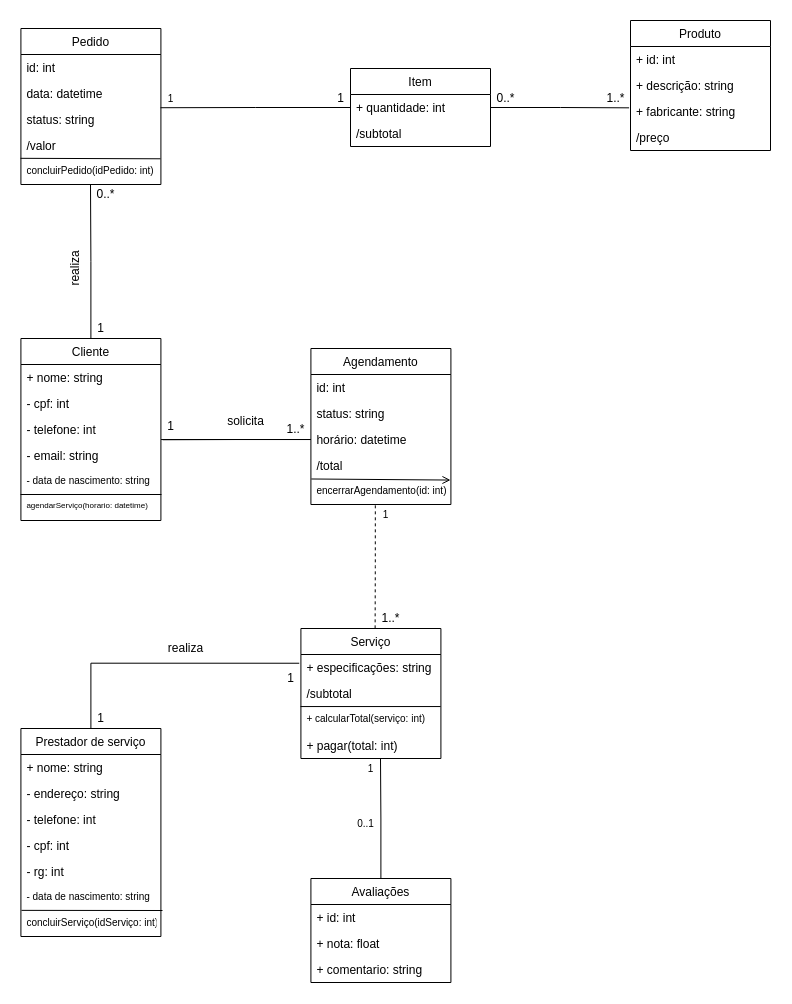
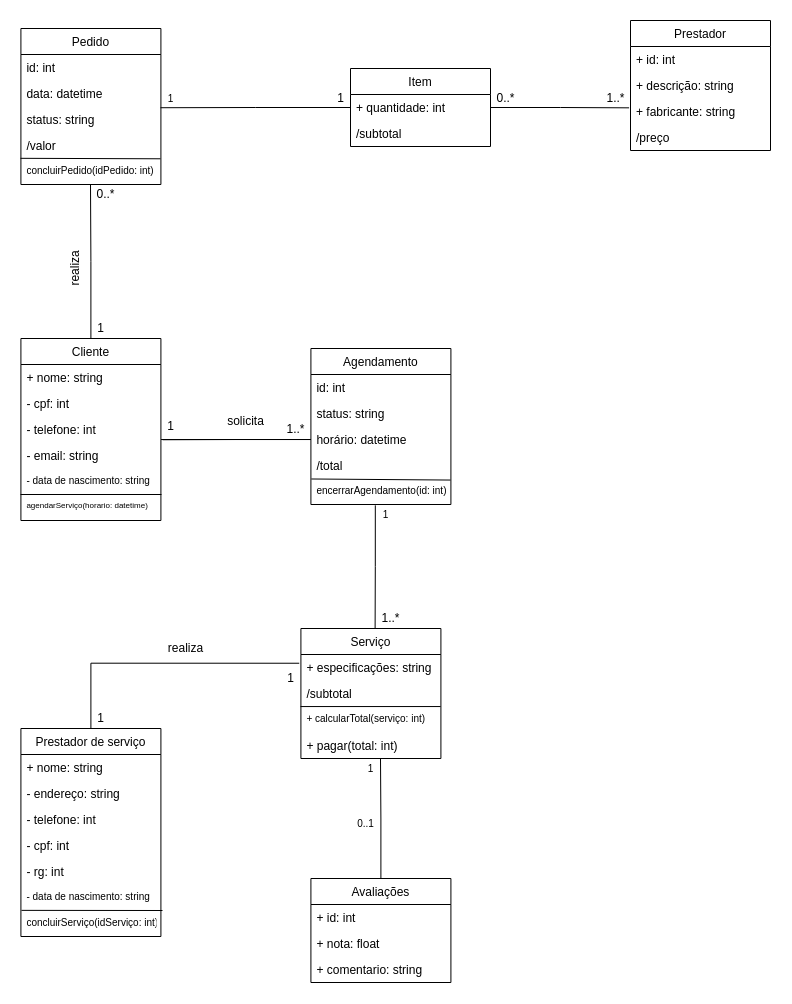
  <mxCell id="0" />
  <mxCell id="1" parent="0" />
  <mxCell id="2" style="edgeStyle=orthogonalEdgeStyle;rounded=0;jumpSize=6;orthogonalLoop=1;jettySize=auto;html=1;entryX=0.497;entryY=1.006;entryDx=0;entryDy=0;entryPerimeter=0;startArrow=none;startFill=0;endArrow=none;endFill=0;startSize=12;targetPerimeterSpacing=0;strokeWidth=1;" edge="1" parent="1" source="3" target="49"><mxGeometry relative="1" as="geometry" /></mxCell>
  <mxCell id="3" value="Cliente" style="swimlane;fontStyle=0;childLayout=stackLayout;horizontal=1;startSize=26;horizontalStack=0;resizeParent=1;resizeParentMax=0;resizeLast=0;collapsible=1;marginBottom=0;" vertex="1" parent="1"><mxGeometry x="20.42" y="338" width="140" height="182" as="geometry" /></mxCell>
  <mxCell id="4" value="+ nome: string" style="text;strokeColor=none;fillColor=none;align=left;verticalAlign=top;spacingLeft=4;spacingRight=4;overflow=hidden;rotatable=0;points=[[0,0.5],[1,0.5]];portConstraint=eastwest;" vertex="1" parent="3"><mxGeometry y="26" width="140" height="26" as="geometry" /></mxCell>
  <mxCell id="5" value="- cpf: int" style="text;strokeColor=none;fillColor=none;align=left;verticalAlign=top;spacingLeft=4;spacingRight=4;overflow=hidden;rotatable=0;points=[[0,0.5],[1,0.5]];portConstraint=eastwest;" vertex="1" parent="3"><mxGeometry y="52" width="140" height="26" as="geometry" /></mxCell>
  <mxCell id="6" value="- telefone: int" style="text;strokeColor=none;fillColor=none;align=left;verticalAlign=top;spacingLeft=4;spacingRight=4;overflow=hidden;rotatable=0;points=[[0,0.5],[1,0.5]];portConstraint=eastwest;" vertex="1" parent="3"><mxGeometry y="78" width="140" height="26" as="geometry" /></mxCell>
  <mxCell id="7" value="- email: string" style="text;strokeColor=none;fillColor=none;align=left;verticalAlign=top;spacingLeft=4;spacingRight=4;overflow=hidden;rotatable=0;points=[[0,0.5],[1,0.5]];portConstraint=eastwest;" vertex="1" parent="3"><mxGeometry y="104" width="140" height="26" as="geometry" /></mxCell>
  <mxCell id="8" value="- data de nascimento: string" style="text;strokeColor=none;fillColor=none;align=left;verticalAlign=top;spacingLeft=4;spacingRight=4;overflow=hidden;rotatable=0;points=[[0,0.5],[1,0.5]];portConstraint=eastwest;fontSize=10;" vertex="1" parent="3"><mxGeometry y="130" width="140" height="26" as="geometry" /></mxCell>
  <mxCell id="9" value="agendarServiço(horario: datetime)" style="text;strokeColor=none;fillColor=none;align=left;verticalAlign=top;spacingLeft=4;spacingRight=4;overflow=hidden;rotatable=0;points=[[0,0.5],[1,0.5]];portConstraint=eastwest;fontSize=8;" vertex="1" parent="3"><mxGeometry y="156" width="140" height="26" as="geometry" /></mxCell>
  <mxCell id="10" value="" style="endArrow=none;html=1;startSize=12;targetPerimeterSpacing=0;strokeWidth=1;entryX=1.004;entryY=1;entryDx=0;entryDy=0;entryPerimeter=0;exitX=-0.003;exitY=0;exitDx=0;exitDy=0;exitPerimeter=0;" edge="1" parent="3" source="9" target="8"><mxGeometry width="50" height="50" relative="1" as="geometry"><mxPoint x="-0.42" y="129.818" as="sourcePoint" /><mxPoint x="139.58" y="130.286" as="targetPoint" /></mxGeometry></mxCell>
  <mxCell id="11" style="edgeStyle=orthogonalEdgeStyle;rounded=0;jumpSize=6;orthogonalLoop=1;jettySize=auto;html=1;entryX=-0.012;entryY=0.336;entryDx=0;entryDy=0;entryPerimeter=0;startArrow=none;startFill=0;endArrow=none;endFill=0;startSize=12;targetPerimeterSpacing=0;strokeWidth=1;" edge="1" parent="1" source="12" target="22"><mxGeometry relative="1" as="geometry" /></mxCell>
  <mxCell id="12" value="Prestador de serviço" style="swimlane;fontStyle=0;childLayout=stackLayout;horizontal=1;startSize=26;horizontalStack=0;resizeParent=1;resizeParentMax=0;resizeLast=0;collapsible=1;marginBottom=0;" vertex="1" parent="1"><mxGeometry x="20.42" y="728" width="140" height="208" as="geometry" /></mxCell>
  <mxCell id="13" value="+ nome: string" style="text;strokeColor=none;fillColor=none;align=left;verticalAlign=top;spacingLeft=4;spacingRight=4;overflow=hidden;rotatable=0;points=[[0,0.5],[1,0.5]];portConstraint=eastwest;" vertex="1" parent="12"><mxGeometry y="26" width="140" height="26" as="geometry" /></mxCell>
  <mxCell id="14" value="- endereço: string" style="text;strokeColor=none;fillColor=none;align=left;verticalAlign=top;spacingLeft=4;spacingRight=4;overflow=hidden;rotatable=0;points=[[0,0.5],[1,0.5]];portConstraint=eastwest;" vertex="1" parent="12"><mxGeometry y="52" width="140" height="26" as="geometry" /></mxCell>
  <mxCell id="15" value="- telefone: int" style="text;strokeColor=none;fillColor=none;align=left;verticalAlign=top;spacingLeft=4;spacingRight=4;overflow=hidden;rotatable=0;points=[[0,0.5],[1,0.5]];portConstraint=eastwest;" vertex="1" parent="12"><mxGeometry y="78" width="140" height="26" as="geometry" /></mxCell>
  <mxCell id="16" value="- cpf: int" style="text;strokeColor=none;fillColor=none;align=left;verticalAlign=top;spacingLeft=4;spacingRight=4;overflow=hidden;rotatable=0;points=[[0,0.5],[1,0.5]];portConstraint=eastwest;" vertex="1" parent="12"><mxGeometry y="104" width="140" height="26" as="geometry" /></mxCell>
  <mxCell id="17" value="- rg: int" style="text;strokeColor=none;fillColor=none;align=left;verticalAlign=top;spacingLeft=4;spacingRight=4;overflow=hidden;rotatable=0;points=[[0,0.5],[1,0.5]];portConstraint=eastwest;fontSize=12;" vertex="1" parent="12"><mxGeometry y="130" width="140" height="26" as="geometry" /></mxCell>
  <mxCell id="18" value="- data de nascimento: string" style="text;strokeColor=none;fillColor=none;align=left;verticalAlign=top;spacingLeft=4;spacingRight=4;overflow=hidden;rotatable=0;points=[[0,0.5],[1,0.5]];portConstraint=eastwest;fontSize=10;" vertex="1" parent="12"><mxGeometry y="156" width="140" height="26" as="geometry" /></mxCell>
  <mxCell id="19" value="concluirServiço(idServiço: int)" style="text;strokeColor=none;fillColor=none;align=left;verticalAlign=top;spacingLeft=4;spacingRight=4;overflow=hidden;rotatable=0;points=[[0,0.5],[1,0.5]];portConstraint=eastwest;fontSize=10;" vertex="1" parent="12"><mxGeometry y="182" width="140" height="26" as="geometry" /></mxCell>
  <mxCell id="20" value="" style="endArrow=none;html=1;startSize=20;targetPerimeterSpacing=0;strokeWidth=1;exitX=0.004;exitY=-0.005;exitDx=0;exitDy=0;exitPerimeter=0;" edge="1" parent="12" source="19"><mxGeometry width="50" height="50" relative="1" as="geometry"><mxPoint x="79.58" y="290" as="sourcePoint" /><mxPoint x="141.58" y="182" as="targetPoint" /></mxGeometry></mxCell>
  <mxCell id="21" value="Serviço" style="swimlane;fontStyle=0;childLayout=stackLayout;horizontal=1;startSize=26;horizontalStack=0;resizeParent=1;resizeParentMax=0;resizeLast=0;collapsible=1;marginBottom=0;" vertex="1" parent="1"><mxGeometry x="300.42" y="628" width="140" height="130" as="geometry" /></mxCell>
  <mxCell id="22" value="+ especificações: string" style="text;strokeColor=none;fillColor=none;align=left;verticalAlign=top;spacingLeft=4;spacingRight=4;overflow=hidden;rotatable=0;points=[[0,0.5],[1,0.5]];portConstraint=eastwest;" vertex="1" parent="21"><mxGeometry y="26" width="140" height="26" as="geometry" /></mxCell>
  <mxCell id="23" value="/subtotal" style="text;strokeColor=none;fillColor=none;align=left;verticalAlign=top;spacingLeft=4;spacingRight=4;overflow=hidden;rotatable=0;points=[[0,0.5],[1,0.5]];portConstraint=eastwest;" vertex="1" parent="21"><mxGeometry y="52" width="140" height="26" as="geometry" /></mxCell>
  <mxCell id="24" value="+ calcularTotal(serviço: int)" style="text;strokeColor=none;fillColor=none;align=left;verticalAlign=top;spacingLeft=4;spacingRight=4;overflow=hidden;rotatable=0;points=[[0,0.5],[1,0.5]];portConstraint=eastwest;fontSize=10;" vertex="1" parent="21"><mxGeometry y="78" width="140" height="26" as="geometry" /></mxCell>
  <mxCell id="25" value="+ pagar(total: int)" style="text;strokeColor=none;fillColor=none;align=left;verticalAlign=top;spacingLeft=4;spacingRight=4;overflow=hidden;rotatable=0;points=[[0,0.5],[1,0.5]];portConstraint=eastwest;" vertex="1" parent="21"><mxGeometry y="104" width="140" height="26" as="geometry" /></mxCell>
  <mxCell id="26" value="" style="endArrow=none;html=1;fontSize=10;startSize=20;targetPerimeterSpacing=0;strokeWidth=1;entryX=0.998;entryY=1.002;entryDx=0;entryDy=0;entryPerimeter=0;exitX=-0.003;exitY=0.002;exitDx=0;exitDy=0;exitPerimeter=0;" edge="1" parent="21" source="24" target="23"><mxGeometry width="50" height="50" relative="1" as="geometry"><mxPoint x="-60.42" y="160" as="sourcePoint" /><mxPoint x="-10.42" y="110" as="targetPoint" /></mxGeometry></mxCell>
  <mxCell id="27" value="Agendamento" style="swimlane;fontStyle=0;childLayout=stackLayout;horizontal=1;startSize=26;horizontalStack=0;resizeParent=1;resizeParentMax=0;resizeLast=0;collapsible=1;marginBottom=0;" vertex="1" parent="1"><mxGeometry x="310.42" y="348" width="140" height="156" as="geometry" /></mxCell>
  <mxCell id="28" value="id: int" style="text;strokeColor=none;fillColor=none;align=left;verticalAlign=top;spacingLeft=4;spacingRight=4;overflow=hidden;rotatable=0;points=[[0,0.5],[1,0.5]];portConstraint=eastwest;" vertex="1" parent="27"><mxGeometry y="26" width="140" height="26" as="geometry" /></mxCell>
  <mxCell id="29" value="status: string" style="text;strokeColor=none;fillColor=none;align=left;verticalAlign=top;spacingLeft=4;spacingRight=4;overflow=hidden;rotatable=0;points=[[0,0.5],[1,0.5]];portConstraint=eastwest;" vertex="1" parent="27"><mxGeometry y="52" width="140" height="26" as="geometry" /></mxCell>
  <mxCell id="30" value="horário: datetime" style="text;strokeColor=none;fillColor=none;align=left;verticalAlign=top;spacingLeft=4;spacingRight=4;overflow=hidden;rotatable=0;points=[[0,0.5],[1,0.5]];portConstraint=eastwest;" vertex="1" parent="27"><mxGeometry y="78" width="140" height="26" as="geometry" /></mxCell>
  <mxCell id="31" value="/total" style="text;strokeColor=none;fillColor=none;align=left;verticalAlign=top;spacingLeft=4;spacingRight=4;overflow=hidden;rotatable=0;points=[[0,0.5],[1,0.5]];portConstraint=eastwest;" vertex="1" parent="27"><mxGeometry y="104" width="140" height="26" as="geometry" /></mxCell>
  <mxCell id="32" value="encerrarAgendamento(id: int)" style="text;strokeColor=none;fillColor=none;align=left;verticalAlign=top;spacingLeft=4;spacingRight=4;overflow=hidden;rotatable=0;points=[[0,0.5],[1,0.5]];portConstraint=eastwest;fontSize=10;" vertex="1" parent="27"><mxGeometry y="130" width="140" height="26" as="geometry" /></mxCell>
- <mxCell id="33" value="" style="endArrow=open;html=1;entryX=0.997;entryY=1.06;entryDx=0;entryDy=0;entryPerimeter=0;exitX=0.003;exitY=0.019;exitDx=0;exitDy=0;exitPerimeter=0;" edge="1" parent="27" source="32" target="31"><mxGeometry width="50" height="50" relative="1" as="geometry"><mxPoint y="106" as="sourcePoint" /><mxPoint x="30" y="170" as="targetPoint" /></mxGeometry></mxCell>
+ <mxCell id="33" value="" style="endArrow=none;html=1;entryX=0.997;entryY=1.06;entryDx=0;entryDy=0;entryPerimeter=0;exitX=0.003;exitY=0.019;exitDx=0;exitDy=0;exitPerimeter=0;" edge="1" parent="27" source="32" target="31"><mxGeometry width="50" height="50" relative="1" as="geometry"><mxPoint y="106" as="sourcePoint" /><mxPoint x="30" y="170" as="targetPoint" /></mxGeometry></mxCell>
  <mxCell id="34" style="edgeStyle=orthogonalEdgeStyle;rounded=0;orthogonalLoop=1;jettySize=auto;html=1;entryX=1.013;entryY=0.893;entryDx=0;entryDy=0;entryPerimeter=0;endArrow=none;endFill=0;" edge="1" parent="1" source="30" target="6"><mxGeometry relative="1" as="geometry" /></mxCell>
  <mxCell id="35" style="edgeStyle=orthogonalEdgeStyle;rounded=0;orthogonalLoop=1;jettySize=auto;html=1;entryX=1.001;entryY=0.886;entryDx=0;entryDy=0;entryPerimeter=0;endArrow=none;endFill=0;" edge="1" parent="1" source="30" target="6"><mxGeometry relative="1" as="geometry" /></mxCell>
  <mxCell id="36" value="solicita" style="text;html=1;align=center;verticalAlign=middle;resizable=0;points=[];autosize=1;strokeColor=none;" vertex="1" parent="1"><mxGeometry x="220" y="411" width="50" height="20" as="geometry" /></mxCell>
  <mxCell id="37" value="1" style="text;html=1;align=center;verticalAlign=middle;resizable=0;points=[];autosize=1;strokeColor=none;" vertex="1" parent="1"><mxGeometry x="160" y="416" width="20" height="20" as="geometry" /></mxCell>
  <mxCell id="38" value="1..*" style="text;html=1;align=center;verticalAlign=middle;resizable=0;points=[];autosize=1;strokeColor=none;" vertex="1" parent="1"><mxGeometry x="280.42" y="419" width="30" height="20" as="geometry" /></mxCell>
- <mxCell id="39" style="edgeStyle=orthogonalEdgeStyle;rounded=0;orthogonalLoop=1;jettySize=auto;html=1;entryX=0.53;entryY=-0.002;entryDx=0;entryDy=0;entryPerimeter=0;endArrow=none;endFill=0;startArrow=none;startFill=0;jumpSize=6;targetPerimeterSpacing=0;strokeWidth=1;startSize=20;exitX=0.46;exitY=1.032;exitDx=0;exitDy=0;exitPerimeter=0;dashed=1;" edge="1" parent="1" source="32" target="21"><mxGeometry relative="1" as="geometry"><mxPoint x="375" y="488" as="sourcePoint" /></mxGeometry></mxCell>
+ <mxCell id="39" style="edgeStyle=orthogonalEdgeStyle;rounded=0;orthogonalLoop=1;jettySize=auto;html=1;entryX=0.53;entryY=-0.002;entryDx=0;entryDy=0;entryPerimeter=0;endArrow=none;endFill=0;startArrow=none;startFill=0;jumpSize=6;targetPerimeterSpacing=0;strokeWidth=1;startSize=20;exitX=0.46;exitY=1.032;exitDx=0;exitDy=0;exitPerimeter=0;" edge="1" parent="1" source="32" target="21"><mxGeometry relative="1" as="geometry"><mxPoint x="375" y="488" as="sourcePoint" /></mxGeometry></mxCell>
  <mxCell id="40" value="1..*" style="text;html=1;align=center;verticalAlign=middle;resizable=0;points=[];autosize=1;strokeColor=none;" vertex="1" parent="1"><mxGeometry x="375.42" y="608" width="30" height="20" as="geometry" /></mxCell>
  <mxCell id="41" value="realiza" style="text;html=1;align=center;verticalAlign=middle;resizable=0;points=[];autosize=1;strokeColor=none;" vertex="1" parent="1"><mxGeometry x="160" y="638" width="50" height="20" as="geometry" /></mxCell>
  <mxCell id="42" value="1" style="text;html=1;align=center;verticalAlign=middle;resizable=0;points=[];autosize=1;strokeColor=none;" vertex="1" parent="1"><mxGeometry x="90.42" y="708" width="20" height="20" as="geometry" /></mxCell>
  <mxCell id="43" value="1" style="text;html=1;align=center;verticalAlign=middle;resizable=0;points=[];autosize=1;strokeColor=none;" vertex="1" parent="1"><mxGeometry x="280.42" y="668" width="20" height="20" as="geometry" /></mxCell>
  <mxCell id="44" value="Pedido" style="swimlane;fontStyle=0;childLayout=stackLayout;horizontal=1;startSize=26;horizontalStack=0;resizeParent=1;resizeParentMax=0;resizeLast=0;collapsible=1;marginBottom=0;" vertex="1" parent="1"><mxGeometry x="20.42" y="28" width="140" height="156" as="geometry" /></mxCell>
  <mxCell id="45" value="id: int" style="text;strokeColor=none;fillColor=none;align=left;verticalAlign=top;spacingLeft=4;spacingRight=4;overflow=hidden;rotatable=0;points=[[0,0.5],[1,0.5]];portConstraint=eastwest;" vertex="1" parent="44"><mxGeometry y="26" width="140" height="26" as="geometry" /></mxCell>
  <mxCell id="46" value="data: datetime" style="text;strokeColor=none;fillColor=none;align=left;verticalAlign=top;spacingLeft=4;spacingRight=4;overflow=hidden;rotatable=0;points=[[0,0.5],[1,0.5]];portConstraint=eastwest;" vertex="1" parent="44"><mxGeometry y="52" width="140" height="26" as="geometry" /></mxCell>
  <mxCell id="47" value="status: string" style="text;strokeColor=none;fillColor=none;align=left;verticalAlign=top;spacingLeft=4;spacingRight=4;overflow=hidden;rotatable=0;points=[[0,0.5],[1,0.5]];portConstraint=eastwest;" vertex="1" parent="44"><mxGeometry y="78" width="140" height="26" as="geometry" /></mxCell>
  <mxCell id="48" value="/valor" style="text;strokeColor=none;fillColor=none;align=left;verticalAlign=top;spacingLeft=4;spacingRight=4;overflow=hidden;rotatable=0;points=[[0,0.5],[1,0.5]];portConstraint=eastwest;" vertex="1" parent="44"><mxGeometry y="104" width="140" height="26" as="geometry" /></mxCell>
  <mxCell id="49" value="concluirPedido(idPedido: int)" style="text;strokeColor=none;fillColor=none;align=left;verticalAlign=top;spacingLeft=4;spacingRight=4;overflow=hidden;rotatable=0;points=[[0,0.5],[1,0.5]];portConstraint=eastwest;fontSize=10;" vertex="1" parent="44"><mxGeometry y="130" width="140" height="26" as="geometry" /></mxCell>
  <mxCell id="50" value="" style="endArrow=none;html=1;startSize=12;targetPerimeterSpacing=0;strokeWidth=1;entryX=0.997;entryY=0.011;entryDx=0;entryDy=0;entryPerimeter=0;exitX=-0.003;exitY=-0.007;exitDx=0;exitDy=0;exitPerimeter=0;" edge="1" parent="44"><mxGeometry width="50" height="50" relative="1" as="geometry"><mxPoint x="-0.42" y="129.818" as="sourcePoint" /><mxPoint x="139.58" y="130.286" as="targetPoint" /></mxGeometry></mxCell>
  <mxCell id="51" value="Item" style="swimlane;fontStyle=0;childLayout=stackLayout;horizontal=1;startSize=26;horizontalStack=0;resizeParent=1;resizeParentMax=0;resizeLast=0;collapsible=1;marginBottom=0;" vertex="1" parent="1"><mxGeometry x="350" y="68" width="140" height="78" as="geometry" /></mxCell>
  <mxCell id="52" value="+ quantidade: int" style="text;strokeColor=none;fillColor=none;align=left;verticalAlign=top;spacingLeft=4;spacingRight=4;overflow=hidden;rotatable=0;points=[[0,0.5],[1,0.5]];portConstraint=eastwest;" vertex="1" parent="51"><mxGeometry y="26" width="140" height="26" as="geometry" /></mxCell>
  <mxCell id="53" value="/subtotal" style="text;strokeColor=none;fillColor=none;align=left;verticalAlign=top;spacingLeft=4;spacingRight=4;overflow=hidden;rotatable=0;points=[[0,0.5],[1,0.5]];portConstraint=eastwest;" vertex="1" parent="51"><mxGeometry y="52" width="140" height="26" as="geometry" /></mxCell>
  <mxCell id="54" value="1" style="text;html=1;align=center;verticalAlign=middle;resizable=0;points=[];autosize=1;strokeColor=none;" vertex="1" parent="1"><mxGeometry x="330" y="88" width="20" height="20" as="geometry" /></mxCell>
  <mxCell id="55" value="0..*" style="text;html=1;align=center;verticalAlign=middle;resizable=0;points=[];autosize=1;strokeColor=none;" vertex="1" parent="1"><mxGeometry x="90.42" y="184" width="30" height="20" as="geometry" /></mxCell>
  <mxCell id="56" value="1" style="text;html=1;align=center;verticalAlign=middle;resizable=0;points=[];autosize=1;strokeColor=none;" vertex="1" parent="1"><mxGeometry x="90.42" y="318" width="20" height="20" as="geometry" /></mxCell>
  <mxCell id="57" value="realiza" style="text;html=1;align=center;verticalAlign=middle;resizable=0;points=[];autosize=1;strokeColor=none;rotation=-90;" vertex="1" parent="1"><mxGeometry x="50.42" y="258" width="50" height="20" as="geometry" /></mxCell>
- <mxCell id="58" value="Produto" style="swimlane;fontStyle=0;childLayout=stackLayout;horizontal=1;startSize=26;horizontalStack=0;resizeParent=1;resizeParentMax=0;resizeLast=0;collapsible=1;marginBottom=0;" vertex="1" parent="1"><mxGeometry x="630" y="20" width="140" height="130" as="geometry" /></mxCell>
+ <mxCell id="58" value="Prestador" style="swimlane;fontStyle=0;childLayout=stackLayout;horizontal=1;startSize=26;horizontalStack=0;resizeParent=1;resizeParentMax=0;resizeLast=0;collapsible=1;marginBottom=0;" vertex="1" parent="1"><mxGeometry x="630" y="20" width="140" height="130" as="geometry" /></mxCell>
  <mxCell id="59" value="+ id: int" style="text;strokeColor=none;fillColor=none;align=left;verticalAlign=top;spacingLeft=4;spacingRight=4;overflow=hidden;rotatable=0;points=[[0,0.5],[1,0.5]];portConstraint=eastwest;" vertex="1" parent="58"><mxGeometry y="26" width="140" height="26" as="geometry" /></mxCell>
  <mxCell id="60" value="+ descrição: string" style="text;strokeColor=none;fillColor=none;align=left;verticalAlign=top;spacingLeft=4;spacingRight=4;overflow=hidden;rotatable=0;points=[[0,0.5],[1,0.5]];portConstraint=eastwest;" vertex="1" parent="58"><mxGeometry y="52" width="140" height="26" as="geometry" /></mxCell>
  <mxCell id="61" value="+ fabricante: string" style="text;strokeColor=none;fillColor=none;align=left;verticalAlign=top;spacingLeft=4;spacingRight=4;overflow=hidden;rotatable=0;points=[[0,0.5],[1,0.5]];portConstraint=eastwest;" vertex="1" parent="58"><mxGeometry y="78" width="140" height="26" as="geometry" /></mxCell>
  <mxCell id="62" value="/preço" style="text;strokeColor=none;fillColor=none;align=left;verticalAlign=top;spacingLeft=4;spacingRight=4;overflow=hidden;rotatable=0;points=[[0,0.5],[1,0.5]];portConstraint=eastwest;" vertex="1" parent="58"><mxGeometry y="104" width="140" height="26" as="geometry" /></mxCell>
  <mxCell id="63" value="0..*" style="text;html=1;align=center;verticalAlign=middle;resizable=0;points=[];autosize=1;strokeColor=none;" vertex="1" parent="1"><mxGeometry x="490" y="88" width="30" height="20" as="geometry" /></mxCell>
  <mxCell id="64" value="1..*" style="text;html=1;align=center;verticalAlign=middle;resizable=0;points=[];autosize=1;strokeColor=none;" vertex="1" parent="1"><mxGeometry x="600" y="88" width="30" height="20" as="geometry" /></mxCell>
  <mxCell id="65" style="edgeStyle=orthogonalEdgeStyle;rounded=0;jumpSize=6;orthogonalLoop=1;jettySize=auto;html=1;fontSize=10;startArrow=none;startFill=0;endArrow=none;endFill=0;startSize=20;targetPerimeterSpacing=0;strokeWidth=1;" edge="1" parent="1" source="66"><mxGeometry relative="1" as="geometry"><mxPoint x="380" y="758" as="targetPoint" /></mxGeometry></mxCell>
  <mxCell id="66" value="Avaliações" style="swimlane;fontStyle=0;childLayout=stackLayout;horizontal=1;startSize=26;horizontalStack=0;resizeParent=1;resizeParentMax=0;resizeLast=0;collapsible=1;marginBottom=0;" vertex="1" parent="1"><mxGeometry x="310.42" y="878" width="140" height="104" as="geometry" /></mxCell>
  <mxCell id="67" value="+ id: int" style="text;strokeColor=none;fillColor=none;align=left;verticalAlign=top;spacingLeft=4;spacingRight=4;overflow=hidden;rotatable=0;points=[[0,0.5],[1,0.5]];portConstraint=eastwest;" vertex="1" parent="66"><mxGeometry y="26" width="140" height="26" as="geometry" /></mxCell>
  <mxCell id="68" value="+ nota: float" style="text;strokeColor=none;fillColor=none;align=left;verticalAlign=top;spacingLeft=4;spacingRight=4;overflow=hidden;rotatable=0;points=[[0,0.5],[1,0.5]];portConstraint=eastwest;" vertex="1" parent="66"><mxGeometry y="52" width="140" height="26" as="geometry" /></mxCell>
  <mxCell id="69" value="+ comentario: string" style="text;strokeColor=none;fillColor=none;align=left;verticalAlign=top;spacingLeft=4;spacingRight=4;overflow=hidden;rotatable=0;points=[[0,0.5],[1,0.5]];portConstraint=eastwest;" vertex="1" parent="66"><mxGeometry y="78" width="140" height="26" as="geometry" /></mxCell>
  <mxCell id="70" style="edgeStyle=orthogonalEdgeStyle;rounded=0;jumpSize=6;orthogonalLoop=1;jettySize=auto;html=1;entryX=0.997;entryY=0.047;entryDx=0;entryDy=0;entryPerimeter=0;fontSize=10;startArrow=none;startFill=0;endArrow=none;endFill=0;startSize=20;targetPerimeterSpacing=0;strokeWidth=1;" edge="1" parent="1" source="52" target="47"><mxGeometry relative="1" as="geometry" /></mxCell>
  <mxCell id="71" value="1" style="text;html=1;align=center;verticalAlign=middle;resizable=0;points=[];autosize=1;strokeColor=none;fontSize=10;" vertex="1" parent="1"><mxGeometry x="160" y="88" width="20" height="20" as="geometry" /></mxCell>
  <mxCell id="72" style="edgeStyle=orthogonalEdgeStyle;rounded=0;jumpSize=6;orthogonalLoop=1;jettySize=auto;html=1;entryX=-0.01;entryY=0.359;entryDx=0;entryDy=0;entryPerimeter=0;fontSize=10;startArrow=none;startFill=0;endArrow=none;endFill=0;startSize=20;targetPerimeterSpacing=0;strokeWidth=1;" edge="1" parent="1" source="52" target="61"><mxGeometry relative="1" as="geometry" /></mxCell>
  <mxCell id="73" value="0..1" style="text;html=1;align=center;verticalAlign=middle;resizable=0;points=[];autosize=1;strokeColor=none;fontSize=10;" vertex="1" parent="1"><mxGeometry x="350.42" y="813" width="30" height="20" as="geometry" /></mxCell>
  <mxCell id="74" value="1" style="text;html=1;align=center;verticalAlign=middle;resizable=0;points=[];autosize=1;strokeColor=none;fontSize=10;" vertex="1" parent="1"><mxGeometry x="375.42" y="504" width="20" height="20" as="geometry" /></mxCell>
  <mxCell id="75" value="1" style="text;html=1;align=center;verticalAlign=middle;resizable=0;points=[];autosize=1;strokeColor=none;fontSize=10;" vertex="1" parent="1"><mxGeometry x="360.42" y="758" width="20" height="20" as="geometry" /></mxCell>
